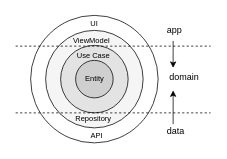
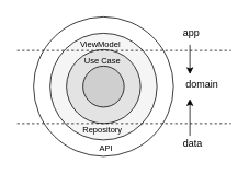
  <mxCell id="0" />
  <mxCell id="1" parent="0" />
  <mxCell id="2" value="" style="ellipse;whiteSpace=wrap;html=1;aspect=fixed;fillColor=#FFFFFF;" vertex="1" parent="1"><mxGeometry x="40" y="20" width="170" height="170" as="geometry" /></mxCell>
  <mxCell id="3" value="&lt;div&gt;app&lt;/div&gt;" style="text;html=1;strokeColor=none;fillColor=none;align=left;verticalAlign=middle;whiteSpace=wrap;rounded=0;rotation=0;" vertex="1" parent="1"><mxGeometry x="220" y="30" width="40" height="20" as="geometry" /></mxCell>
  <mxCell id="4" value="" style="ellipse;whiteSpace=wrap;html=1;aspect=fixed;fillColor=#F5F5F5;" vertex="1" parent="1"><mxGeometry x="60" y="40" width="130" height="130" as="geometry" /></mxCell>
  <mxCell id="5" value="&lt;div&gt;domain&lt;/div&gt;" style="text;html=1;strokeColor=none;fillColor=none;align=center;verticalAlign=middle;whiteSpace=wrap;rounded=0;" vertex="1" parent="1"><mxGeometry x="220" y="94.31" width="50" height="15.38" as="geometry" /></mxCell>
  <mxCell id="6" value="data" style="text;html=1;strokeColor=none;fillColor=none;align=left;verticalAlign=middle;whiteSpace=wrap;rounded=0;rotation=0;" vertex="1" parent="1"><mxGeometry x="220" y="165" width="40" height="20" as="geometry" /></mxCell>
- <mxCell id="7" value="UI" style="text;html=1;strokeColor=none;fillColor=none;align=center;verticalAlign=middle;whiteSpace=wrap;rounded=0;fontSize=10;" vertex="1" parent="1"><mxGeometry x="105" y="20" width="40" height="20" as="geometry" /></mxCell>
  <mxCell id="8" value="ViewModel" style="text;html=1;fontSize=10;" vertex="1" parent="1"><mxGeometry x="95" y="41" width="60" height="20" as="geometry" /></mxCell>
  <mxCell id="9" value="" style="ellipse;whiteSpace=wrap;html=1;aspect=fixed;fillColor=#E3E3E3;" vertex="1" parent="1"><mxGeometry x="80" y="60" width="90" height="90" as="geometry" /></mxCell>
  <mxCell id="10" value="Use Case" style="text;html=1;fontSize=10;" vertex="1" parent="1"><mxGeometry x="100" y="61" width="55" height="20" as="geometry" /></mxCell>
  <mxCell id="11" value="" style="ellipse;whiteSpace=wrap;html=1;aspect=fixed;fillColor=#CFCFCF;" vertex="1" parent="1"><mxGeometry x="100" y="80" width="50" height="50" as="geometry" /></mxCell>
- <mxCell id="12" value="&lt;div align=&quot;center&quot;&gt;Entity&lt;/div&gt;" style="text;html=1;fontSize=10;align=center;" vertex="1" parent="1"><mxGeometry x="100" y="92" width="50" height="20" as="geometry" /></mxCell>
  <mxCell id="13" value="Repository" style="text;html=1;fontSize=10;" vertex="1" parent="1"><mxGeometry x="97.5" y="145" width="60" height="20" as="geometry" /></mxCell>
  <mxCell id="14" value="API" style="text;html=1;fontSize=10;align=center;" vertex="1" parent="1"><mxGeometry x="97.5" y="168" width="60" height="20" as="geometry" /></mxCell>
  <mxCell id="15" value="" style="endArrow=none;dashed=1;html=1;fontSize=10;" edge="1" parent="1"><mxGeometry width="50" height="50" relative="1" as="geometry"><mxPoint x="20" y="61" as="sourcePoint" /><mxPoint x="280" y="61" as="targetPoint" /></mxGeometry></mxCell>
  <mxCell id="16" value="" style="endArrow=none;dashed=1;html=1;fontSize=10;" edge="1" parent="1"><mxGeometry width="50" height="50" relative="1" as="geometry"><mxPoint x="20" y="150" as="sourcePoint" /><mxPoint x="280" y="150" as="targetPoint" /></mxGeometry></mxCell>
  <mxCell id="17" value="" style="endArrow=classic;html=1;fontSize=10;exitX=0.25;exitY=0;exitDx=0;exitDy=0;" edge="1" parent="1" source="6"><mxGeometry width="50" height="50" relative="1" as="geometry"><mxPoint x="230" y="73" as="sourcePoint" /><mxPoint x="230" y="120" as="targetPoint" /><Array as="points" /></mxGeometry></mxCell>
  <mxCell id="18" value="" style="endArrow=classic;html=1;fontSize=10;" edge="1" parent="1"><mxGeometry width="50" height="50" relative="1" as="geometry"><mxPoint x="230" y="54" as="sourcePoint" /><mxPoint x="230" y="90" as="targetPoint" /><Array as="points"><mxPoint x="230" y="70" /></Array></mxGeometry></mxCell>
